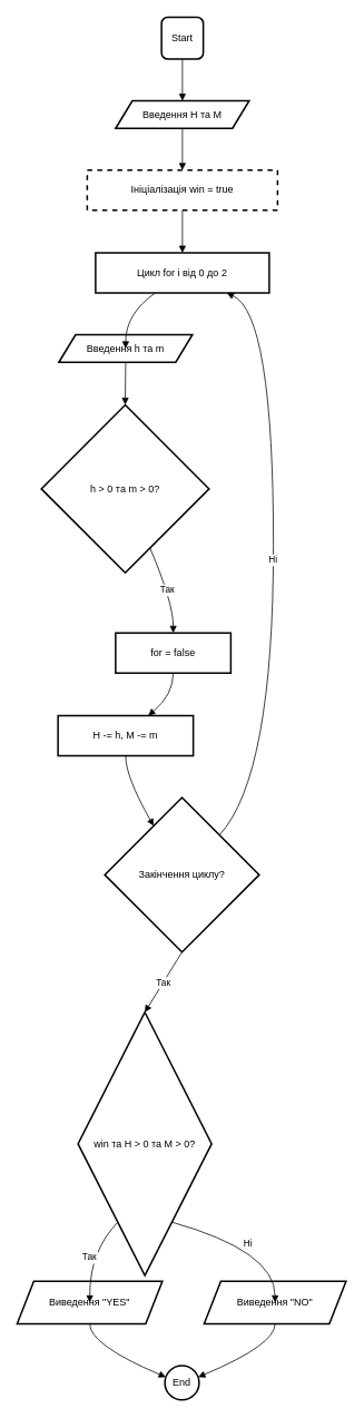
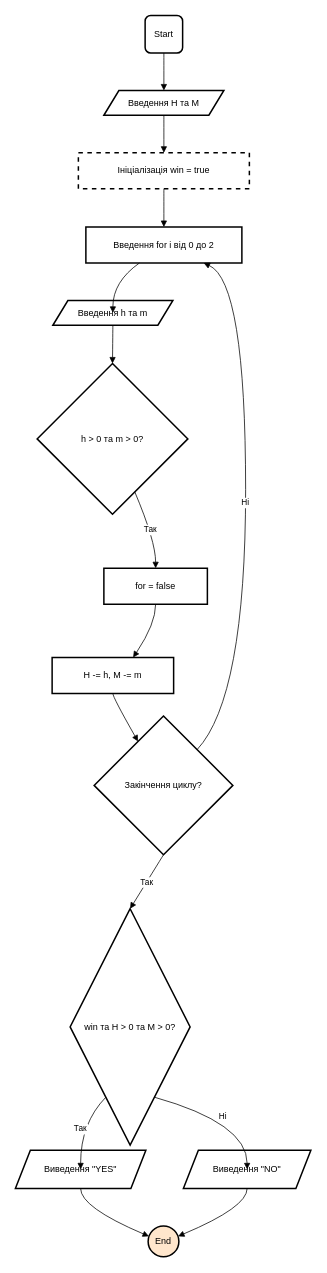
  <mxCell id="0" />
  <mxCell id="1" parent="0" />
  <mxCell id="2" value="Start" style="aspect=fixed;strokeWidth=2;whiteSpace=wrap;rounded=1;" vertex="1" parent="1"><mxGeometry x="193" y="20" width="50" height="50" as="geometry" /></mxCell>
  <mxCell id="3" value="Введення H та M" style="shape=parallelogram;perimeter=parallelogramPerimeter;fixedSize=1;strokeWidth=2;whiteSpace=wrap;" vertex="1" parent="1"><mxGeometry x="138" y="120" width="160" height="33" as="geometry" /></mxCell>
  <mxCell id="4" value="Ініціалізація win = true" style="whiteSpace=wrap;strokeWidth=2;dashed=1;" vertex="1" parent="1"><mxGeometry x="104" y="203" width="228" height="48" as="geometry" /></mxCell>
- <mxCell id="5" value="Цикл for i від 0 до 2" style="whiteSpace=wrap;strokeWidth=2;" vertex="1" parent="1"><mxGeometry x="114" y="302" width="208" height="48" as="geometry" /></mxCell>
+ <mxCell id="5" value="Введення for i від 0 до 2" style="whiteSpace=wrap;strokeWidth=2;" vertex="1" parent="1"><mxGeometry x="114" y="302" width="208" height="48" as="geometry" /></mxCell>
  <mxCell id="6" value="Введення h та m" style="shape=parallelogram;perimeter=parallelogramPerimeter;fixedSize=1;strokeWidth=2;whiteSpace=wrap;" vertex="1" parent="1"><mxGeometry x="70" y="400" width="160" height="33" as="geometry" /></mxCell>
  <mxCell id="7" value="h &gt; 0 та m &gt; 0?" style="rhombus;strokeWidth=2;whiteSpace=wrap;" vertex="1" parent="1"><mxGeometry x="49" y="484" width="201" height="201" as="geometry" /></mxCell>
  <mxCell id="8" value="for = false" style="whiteSpace=wrap;strokeWidth=2;" vertex="1" parent="1"><mxGeometry x="138" y="757" width="138" height="48" as="geometry" /></mxCell>
- <mxCell id="9" value="H -= h, M -= m" style="whiteSpace=wrap;strokeWidth=2;" vertex="1" parent="1"><mxGeometry x="69" y="856" width="162" height="48" as="geometry" /></mxCell>
+ <mxCell id="9" value="H -= h, M -= m" style="whiteSpace=wrap;strokeWidth=2;" vertex="1" parent="1"><mxGeometry x="69" y="876" width="162" height="48" as="geometry" /></mxCell>
  <mxCell id="10" value="Закінчення циклу?" style="rhombus;strokeWidth=2;whiteSpace=wrap;" vertex="1" parent="1"><mxGeometry x="125" y="954" width="185" height="185" as="geometry" /></mxCell>
  <mxCell id="11" value="win та H &gt; 0 та M &gt; 0?" style="rhombus;strokeWidth=2;whiteSpace=wrap;" vertex="1" parent="1"><mxGeometry x="93" y="1211" width="160" height="315" as="geometry" /></mxCell>
  <mxCell id="12" value="Виведення &quot;YES&quot;" style="shape=parallelogram;perimeter=parallelogramPerimeter;fixedSize=1;strokeWidth=2;whiteSpace=wrap;" vertex="1" parent="1"><mxGeometry x="20" y="1533" width="174" height="51" as="geometry" /></mxCell>
  <mxCell id="13" value="Виведення &quot;NO&quot;" style="shape=parallelogram;perimeter=parallelogramPerimeter;fixedSize=1;strokeWidth=2;whiteSpace=wrap;" vertex="1" parent="1"><mxGeometry x="244" y="1533" width="170" height="51" as="geometry" /></mxCell>
- <mxCell id="14" value="End" style="ellipse;aspect=fixed;strokeWidth=2;whiteSpace=wrap;" vertex="1" parent="1"><mxGeometry x="197" y="1634" width="41" height="41" as="geometry" /></mxCell>
+ <mxCell id="14" value="End" style="ellipse;aspect=fixed;strokeWidth=2;whiteSpace=wrap;fillColor=#ffe6cc;" vertex="1" parent="1"><mxGeometry x="197" y="1634" width="41" height="41" as="geometry" /></mxCell>
  <mxCell id="15" value="" style="curved=1;startArrow=none;endArrow=block;exitX=0.5;exitY=1;entryX=0.5;entryY=0;rounded=0;" edge="1" parent="1" source="2" target="3"><mxGeometry relative="1" as="geometry"><Array as="points" /></mxGeometry></mxCell>
  <mxCell id="16" value="" style="curved=1;startArrow=none;endArrow=block;exitX=0.5;exitY=1.01;entryX=0.5;entryY=0.01;rounded=0;" edge="1" parent="1" source="3" target="4"><mxGeometry relative="1" as="geometry"><Array as="points" /></mxGeometry></mxCell>
  <mxCell id="17" value="" style="curved=1;startArrow=none;endArrow=block;exitX=0.5;exitY=1.02;entryX=0.5;entryY=0;rounded=0;" edge="1" parent="1" source="4" target="5"><mxGeometry relative="1" as="geometry"><Array as="points" /></mxGeometry></mxCell>
  <mxCell id="18" value="" style="curved=1;startArrow=none;endArrow=block;exitX=0.34;exitY=1.01;entryX=0.5;entryY=0.01;rounded=0;" edge="1" parent="1" source="5" target="6"><mxGeometry relative="1" as="geometry"><Array as="points"><mxPoint x="150" y="375" /></Array></mxGeometry></mxCell>
  <mxCell id="19" value="" style="curved=1;startArrow=none;endArrow=block;exitX=0.5;exitY=1.02;entryX=0.5;entryY=0;rounded=0;" edge="1" parent="1" source="6" target="7"><mxGeometry relative="1" as="geometry"><Array as="points" /></mxGeometry></mxCell>
  <mxCell id="20" value="Так" style="curved=1;startArrow=none;endArrow=block;exitX=0.71;exitY=1;entryX=0.5;entryY=0;rounded=0;" edge="1" parent="1" source="7" target="8"><mxGeometry relative="1" as="geometry"><Array as="points"><mxPoint x="207" y="721" /></Array></mxGeometry></mxCell>
  <mxCell id="21" value="" style="curved=1;startArrow=none;endArrow=block;exitX=0.5;exitY=1.01;entryX=0.67;entryY=-0.01;rounded=0;" edge="1" parent="1" source="8" target="9"><mxGeometry relative="1" as="geometry"><Array as="points"><mxPoint x="207" y="831" /></Array></mxGeometry></mxCell>
  <mxCell id="22" value="" style="curved=1;startArrow=none;endArrow=block;exitX=0.5;exitY=1;entryX=0.21;entryY=0;rounded=0;" edge="1" parent="1" source="9" target="10"><mxGeometry relative="1" as="geometry"><Array as="points"><mxPoint x="150" y="929" /></Array></mxGeometry></mxCell>
  <mxCell id="23" value="Ні" style="curved=1;startArrow=none;endArrow=block;exitX=0.97;exitY=0;entryX=0.76;entryY=1.01;rounded=0;" edge="1" parent="1" source="10" target="5"><mxGeometry relative="1" as="geometry"><Array as="points"><mxPoint x="327" y="929" /><mxPoint x="327" y="375" /></Array></mxGeometry></mxCell>
  <mxCell id="24" value="Так" style="curved=1;startArrow=none;endArrow=block;exitX=0.5;exitY=1;entryX=0.5;entryY=0;rounded=0;" edge="1" parent="1" source="10" target="11"><mxGeometry relative="1" as="geometry"><Array as="points" /></mxGeometry></mxCell>
  <mxCell id="25" value="Так" style="curved=1;startArrow=none;endArrow=block;exitX=0.16;exitY=1;entryX=0.5;entryY=0.01;rounded=0;" edge="1" parent="1" source="11" target="12"><mxGeometry relative="1" as="geometry"><Array as="points"><mxPoint x="107" y="1497" /></Array></mxGeometry></mxCell>
  <mxCell id="26" value="Ні" style="curved=1;startArrow=none;endArrow=block;exitX=0.84;exitY=1;entryX=0.5;entryY=0.01;rounded=0;" edge="1" parent="1" source="11" target="13"><mxGeometry relative="1" as="geometry"><Array as="points"><mxPoint x="329" y="1497" /></Array></mxGeometry></mxCell>
  <mxCell id="27" value="" style="curved=1;startArrow=none;endArrow=block;exitX=0.5;exitY=1.01;entryX=0;entryY=0.31;rounded=0;" edge="1" parent="1" source="12" target="14"><mxGeometry relative="1" as="geometry"><Array as="points"><mxPoint x="107" y="1609" /></Array></mxGeometry></mxCell>
  <mxCell id="28" value="" style="curved=1;startArrow=none;endArrow=block;exitX=0.5;exitY=1.01;entryX=1.01;entryY=0.31;rounded=0;" edge="1" parent="1" source="13" target="14"><mxGeometry relative="1" as="geometry"><Array as="points"><mxPoint x="329" y="1609" /></Array></mxGeometry></mxCell>
